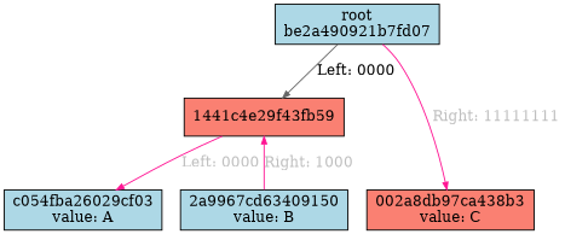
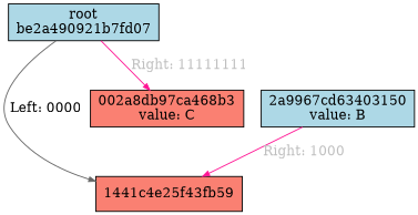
  digraph {
    node [fillcolor=lightblue ordering=out shape=box style=filled]
    edge [arrowsize=0.7 color=deeppink fontcolor=gray75 nojustify=true]
    n1 [label="root\nbe2a490921b7fd07"]
-   n2 [fillcolor=salmon label="1441c4e29f43fb59"]
-   n3 [label="c054fba26029cf03\nvalue: A"]
-   n4 [label="2a9967cd63409150\nvalue: B"]
-   n5 [fillcolor=salmon label="002a8db97ca438b3\nvalue: C"]
+   n2 [fillcolor=salmon label="1441c4e25f43fb59"]
+   n4 [label="2a9967cd63403150\nvalue: B"]
+   n5 [fillcolor=salmon label="002a8db97ca468b3\nvalue: C"]
    subgraph sub_1 {
      rank=same
      n1
    }
    subgraph sub_2 {
      rank=same
      n2
    }
    subgraph sub_3 {
      rank=same
-     n3
      n4
      n5
    }
    n1 -> n2 [color=gray40 fontcolor=black label="Left: 0000\l"]
    n1 -> n5 [label="Right: 11111111"]
-   n2 -> n3 [label="Left: 0000"]
    n4 -> n2 [label="Right: 1000"]
  }
